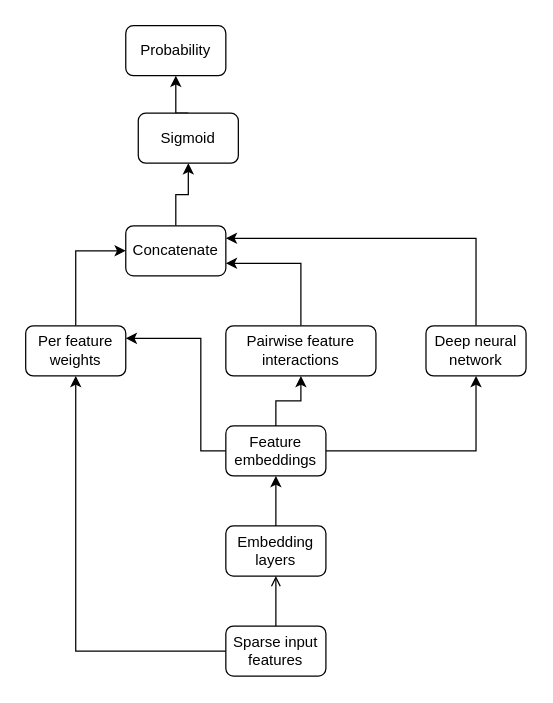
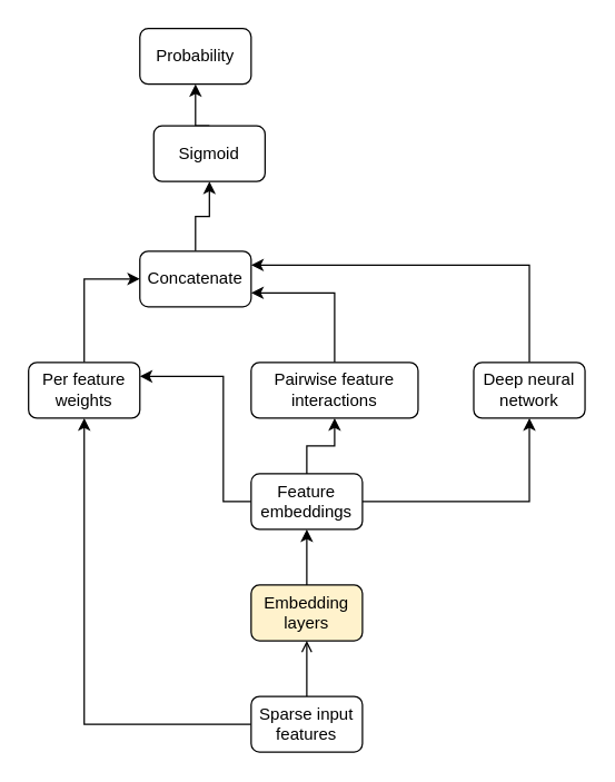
  <mxCell id="0" />
  <mxCell id="1" parent="0" />
  <mxCell id="2" style="edgeStyle=orthogonalEdgeStyle;rounded=0;orthogonalLoop=1;jettySize=auto;html=1;exitX=0.5;exitY=0;exitDx=0;exitDy=0;entryX=0.5;entryY=1;entryDx=0;entryDy=0;" parent="1" source="5" target="12" edge="1"><mxGeometry relative="1" as="geometry" /></mxCell>
  <mxCell id="3" style="edgeStyle=orthogonalEdgeStyle;rounded=0;orthogonalLoop=1;jettySize=auto;html=1;exitX=0;exitY=0.5;exitDx=0;exitDy=0;entryX=1;entryY=0.25;entryDx=0;entryDy=0;" parent="1" source="5" target="14" edge="1"><mxGeometry relative="1" as="geometry"><Array as="points"><mxPoint x="160" y="360" /><mxPoint x="160" y="270" /></Array></mxGeometry></mxCell>
  <mxCell id="4" style="edgeStyle=orthogonalEdgeStyle;rounded=0;orthogonalLoop=1;jettySize=auto;html=1;exitX=1;exitY=0.5;exitDx=0;exitDy=0;entryX=0.5;entryY=1;entryDx=0;entryDy=0;" edge="1" parent="1" source="5" target="21"><mxGeometry relative="1" as="geometry" /></mxCell>
  <mxCell id="5" value="Feature embeddings" style="rounded=1;whiteSpace=wrap;html=1;" parent="1" vertex="1"><mxGeometry x="180" y="340" width="80" height="40" as="geometry" /></mxCell>
  <mxCell id="6" style="edgeStyle=orthogonalEdgeStyle;rounded=0;orthogonalLoop=1;jettySize=auto;html=1;exitX=0.5;exitY=0;exitDx=0;exitDy=0;entryX=0.5;entryY=1;entryDx=0;entryDy=0;" parent="1" source="7" target="5" edge="1"><mxGeometry relative="1" as="geometry" /></mxCell>
- <mxCell id="7" value="Embedding layers" style="rounded=1;whiteSpace=wrap;html=1;" parent="1" vertex="1"><mxGeometry x="180" y="420" width="80" height="40" as="geometry" /></mxCell>
+ <mxCell id="7" value="Embedding layers" style="rounded=1;whiteSpace=wrap;html=1;fillColor=#fff2cc;" parent="1" vertex="1"><mxGeometry x="180" y="420" width="80" height="40" as="geometry" /></mxCell>
  <mxCell id="8" style="edgeStyle=orthogonalEdgeStyle;rounded=0;orthogonalLoop=1;jettySize=auto;html=1;exitX=0.5;exitY=0;exitDx=0;exitDy=0;entryX=0.5;entryY=1;entryDx=0;entryDy=0;endArrow=open;" parent="1" source="10" target="7" edge="1"><mxGeometry relative="1" as="geometry" /></mxCell>
  <mxCell id="9" style="edgeStyle=orthogonalEdgeStyle;rounded=0;orthogonalLoop=1;jettySize=auto;html=1;exitX=0;exitY=0.5;exitDx=0;exitDy=0;entryX=0.5;entryY=1;entryDx=0;entryDy=0;" parent="1" source="10" target="14" edge="1"><mxGeometry relative="1" as="geometry" /></mxCell>
  <mxCell id="10" value="Sparse input features" style="rounded=1;whiteSpace=wrap;html=1;" parent="1" vertex="1"><mxGeometry x="180" y="500" width="80" height="40" as="geometry" /></mxCell>
  <mxCell id="11" style="edgeStyle=orthogonalEdgeStyle;rounded=0;orthogonalLoop=1;jettySize=auto;html=1;exitX=0.5;exitY=0;exitDx=0;exitDy=0;entryX=1;entryY=0.75;entryDx=0;entryDy=0;" edge="1" parent="1" source="12" target="16"><mxGeometry relative="1" as="geometry" /></mxCell>
  <mxCell id="12" value="Pairwise feature interactions" style="rounded=1;whiteSpace=wrap;html=1;" parent="1" vertex="1"><mxGeometry x="180" y="260" width="120" height="40" as="geometry" /></mxCell>
  <mxCell id="13" style="edgeStyle=orthogonalEdgeStyle;rounded=0;orthogonalLoop=1;jettySize=auto;html=1;exitX=0.5;exitY=0;exitDx=0;exitDy=0;entryX=0;entryY=0.5;entryDx=0;entryDy=0;" parent="1" source="14" target="16" edge="1"><mxGeometry relative="1" as="geometry" /></mxCell>
  <mxCell id="14" value="Per feature weights" style="rounded=1;whiteSpace=wrap;html=1;" parent="1" vertex="1"><mxGeometry x="20" y="260" width="80" height="40" as="geometry" /></mxCell>
  <mxCell id="15" style="edgeStyle=orthogonalEdgeStyle;rounded=0;orthogonalLoop=1;jettySize=auto;html=1;exitX=0.5;exitY=0;exitDx=0;exitDy=0;entryX=0.5;entryY=1;entryDx=0;entryDy=0;" parent="1" source="16" target="18" edge="1"><mxGeometry relative="1" as="geometry" /></mxCell>
  <mxCell id="16" value="Concatenate" style="rounded=1;whiteSpace=wrap;html=1;" parent="1" vertex="1"><mxGeometry x="100" y="180" width="80" height="40" as="geometry" /></mxCell>
  <mxCell id="17" style="edgeStyle=orthogonalEdgeStyle;rounded=0;orthogonalLoop=1;jettySize=auto;html=1;exitX=0.5;exitY=0;exitDx=0;exitDy=0;entryX=0.5;entryY=1;entryDx=0;entryDy=0;" parent="1" source="18" target="19" edge="1"><mxGeometry relative="1" as="geometry" /></mxCell>
  <mxCell id="18" value="Sigmoid" style="rounded=1;whiteSpace=wrap;html=1;" parent="1" vertex="1"><mxGeometry x="110" y="90" width="80" height="40" as="geometry" /></mxCell>
  <mxCell id="19" value="Probability" style="rounded=1;whiteSpace=wrap;html=1;" parent="1" vertex="1"><mxGeometry x="100" y="20" width="80" height="40" as="geometry" /></mxCell>
  <mxCell id="20" style="edgeStyle=orthogonalEdgeStyle;rounded=0;orthogonalLoop=1;jettySize=auto;html=1;exitX=0.5;exitY=0;exitDx=0;exitDy=0;entryX=1;entryY=0.25;entryDx=0;entryDy=0;" edge="1" parent="1" source="21" target="16"><mxGeometry relative="1" as="geometry" /></mxCell>
  <mxCell id="21" value="Deep neural network" style="rounded=1;whiteSpace=wrap;html=1;" vertex="1" parent="1"><mxGeometry x="340" y="260" width="80" height="40" as="geometry" /></mxCell>
